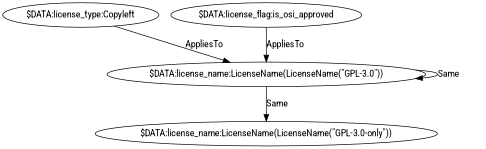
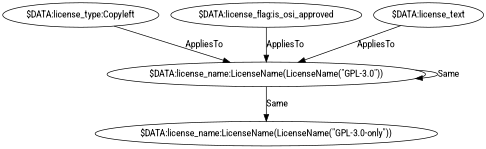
  digraph {
    fontname="Roboto Condensed"
    node [fontname="Roboto Condensed"]
    edge [fontname="Roboto Condensed"]
    n1 [label="$DATA:license_type:Copyleft"]
    n2 [label="$DATA:license_name:LicenseName(LicenseName(\"GPL-3.0\"))"]
    n3 [label="$DATA:license_name:LicenseName(LicenseName(\"GPL-3.0-only\"))"]
    n4 [label="$DATA:license_flag:is_osi_approved"]
+   n5 [label="$DATA:license_text"]
    n1 -> n2 [label=AppliesTo]
    n2 -> n2 [label=Same]
    n2 -> n3 [label=Same]
    n4 -> n2 [label=AppliesTo]
+   n5 -> n2 [label=AppliesTo]
  }
